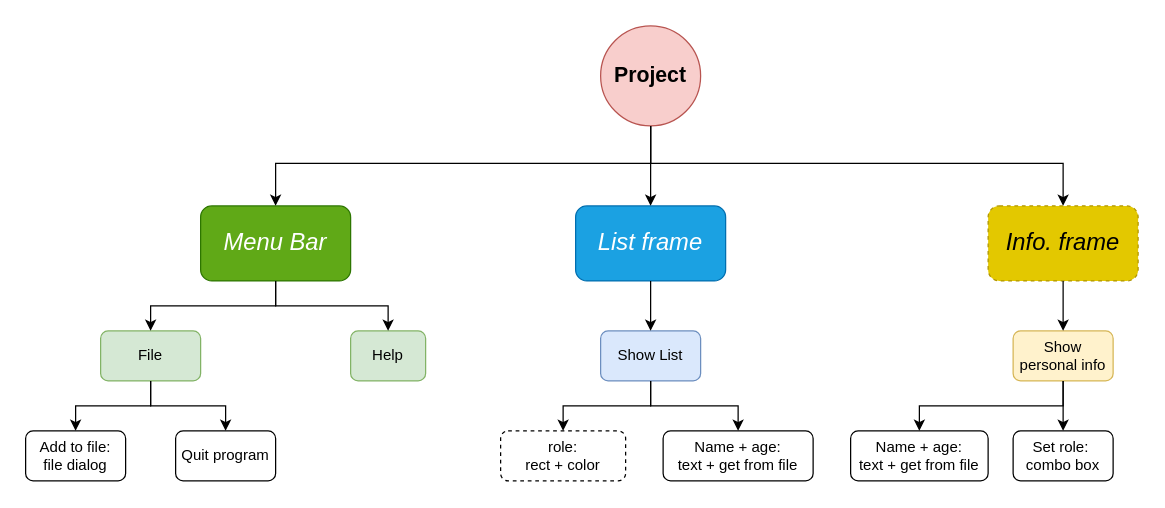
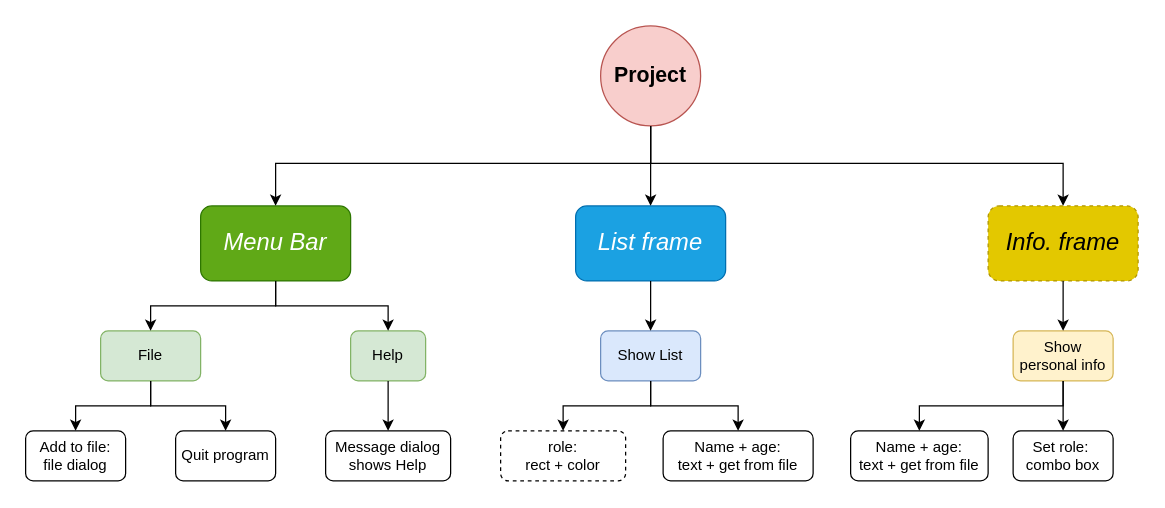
  <mxCell id="0" />
  <mxCell id="1" parent="0" />
  <mxCell id="2" value="Project" style="ellipse;whiteSpace=wrap;html=1;aspect=fixed;fillColor=#f8cecc;strokeColor=#b85450;fontStyle=1;fontSize=17;" vertex="1" parent="1"><mxGeometry x="480" y="20" width="80" height="80" as="geometry" /></mxCell>
  <mxCell id="3" value="Menu Bar" style="rounded=1;whiteSpace=wrap;html=1;fillColor=#60a917;fontColor=#ffffff;strokeColor=#2D7600;fontStyle=2;fontSize=19;" vertex="1" parent="1"><mxGeometry x="160" y="164" width="120" height="60" as="geometry" /></mxCell>
  <mxCell id="4" value="File" style="rounded=1;whiteSpace=wrap;html=1;fillColor=#d5e8d4;strokeColor=#82b366;" vertex="1" parent="1"><mxGeometry x="80" y="264" width="80" height="40" as="geometry" /></mxCell>
  <mxCell id="5" value="Help&lt;br&gt;" style="rounded=1;whiteSpace=wrap;html=1;fillColor=#d5e8d4;strokeColor=#82b366;" vertex="1" parent="1"><mxGeometry x="280" y="264" width="60" height="40" as="geometry" /></mxCell>
  <mxCell id="6" value="List frame" style="rounded=1;whiteSpace=wrap;html=1;fillColor=#1ba1e2;fontColor=#ffffff;strokeColor=#006EAF;fontStyle=2;fontSize=19;" vertex="1" parent="1"><mxGeometry x="460" y="164" width="120" height="60" as="geometry" /></mxCell>
  <mxCell id="7" value="" style="edgeStyle=orthogonalEdgeStyle;rounded=0;orthogonalLoop=1;jettySize=auto;html=1;entryX=0.5;entryY=0;entryDx=0;entryDy=0;exitX=0.5;exitY=1;exitDx=0;exitDy=0;" edge="1" parent="1" source="3" target="5"><mxGeometry relative="1" as="geometry"><mxPoint x="310" y="234" as="sourcePoint" /><mxPoint x="340" y="274" as="targetPoint" /></mxGeometry></mxCell>
  <mxCell id="8" value="" style="endArrow=classic;html=1;rounded=0;exitX=0.5;exitY=1;exitDx=0;exitDy=0;entryX=0.5;entryY=0;entryDx=0;entryDy=0;" edge="1" parent="1" source="2" target="3"><mxGeometry width="50" height="50" relative="1" as="geometry"><mxPoint x="420" y="50" as="sourcePoint" /><mxPoint x="300" y="120" as="targetPoint" /><Array as="points"><mxPoint x="520" y="130" /><mxPoint x="220" y="130" /></Array></mxGeometry></mxCell>
  <mxCell id="9" value="" style="endArrow=classic;html=1;rounded=0;entryX=0.5;entryY=0;entryDx=0;entryDy=0;exitX=0.5;exitY=1;exitDx=0;exitDy=0;" edge="1" parent="1" source="2" target="6"><mxGeometry width="50" height="50" relative="1" as="geometry"><mxPoint x="565" y="60" as="sourcePoint" /><mxPoint x="480" y="120" as="targetPoint" /><Array as="points"><mxPoint x="520" y="130" /></Array></mxGeometry></mxCell>
  <mxCell id="10" value="Info. frame" style="rounded=1;whiteSpace=wrap;html=1;fillColor=#e3c800;fontColor=#000000;strokeColor=#B09500;fontStyle=2;fontSize=19;dashed=1;" vertex="1" parent="1"><mxGeometry x="790" y="164" width="120" height="60" as="geometry" /></mxCell>
  <mxCell id="11" value="Add to file:&lt;br&gt;file dialog" style="rounded=1;whiteSpace=wrap;html=1;" vertex="1" parent="1"><mxGeometry x="20" y="344" width="80" height="40" as="geometry" /></mxCell>
  <mxCell id="12" value="Quit program" style="rounded=1;whiteSpace=wrap;html=1;" vertex="1" parent="1"><mxGeometry x="140" y="344" width="80" height="40" as="geometry" /></mxCell>
+ <mxCell id="13" value="Message dialog shows Help" style="rounded=1;whiteSpace=wrap;html=1;" vertex="1" parent="1"><mxGeometry x="260" y="344" width="100" height="40" as="geometry" /></mxCell>
+ <mxCell id="14" value="" style="edgeStyle=orthogonalEdgeStyle;rounded=0;orthogonalLoop=1;jettySize=auto;html=1;entryX=0.5;entryY=0;entryDx=0;entryDy=0;exitX=0.5;exitY=1;exitDx=0;exitDy=0;" edge="1" parent="1" source="5" target="13"><mxGeometry relative="1" as="geometry"><mxPoint x="310" y="304" as="sourcePoint" /><mxPoint x="320" y="274" as="targetPoint" /></mxGeometry></mxCell>
  <mxCell id="15" value="" style="edgeStyle=orthogonalEdgeStyle;rounded=0;orthogonalLoop=1;jettySize=auto;html=1;entryX=0.5;entryY=0;entryDx=0;entryDy=0;exitX=0.5;exitY=1;exitDx=0;exitDy=0;" edge="1" parent="1" source="4" target="11"><mxGeometry relative="1" as="geometry"><mxPoint x="260" y="244" as="sourcePoint" /><mxPoint x="290" y="284" as="targetPoint" /></mxGeometry></mxCell>
  <mxCell id="16" value="" style="edgeStyle=orthogonalEdgeStyle;rounded=0;orthogonalLoop=1;jettySize=auto;html=1;entryX=0.5;entryY=0;entryDx=0;entryDy=0;exitX=0.5;exitY=1;exitDx=0;exitDy=0;" edge="1" parent="1" source="4" target="12"><mxGeometry relative="1" as="geometry"><mxPoint x="270" y="254" as="sourcePoint" /><mxPoint x="300" y="294" as="targetPoint" /></mxGeometry></mxCell>
  <mxCell id="17" value="Show List" style="rounded=1;whiteSpace=wrap;html=1;fillColor=#dae8fc;strokeColor=#6c8ebf;" vertex="1" parent="1"><mxGeometry x="480" y="264" width="80" height="40" as="geometry" /></mxCell>
  <mxCell id="18" value="role: &lt;br&gt;rect + color" style="rounded=1;whiteSpace=wrap;html=1;dashed=1;" vertex="1" parent="1"><mxGeometry x="400" y="344" width="100" height="40" as="geometry" /></mxCell>
  <mxCell id="19" value="Name + age: &lt;br&gt;text + get from file" style="rounded=1;whiteSpace=wrap;html=1;" vertex="1" parent="1"><mxGeometry x="530" y="344" width="120" height="40" as="geometry" /></mxCell>
  <mxCell id="20" value="Show personal info" style="rounded=1;whiteSpace=wrap;html=1;fillColor=#fff2cc;strokeColor=#d6b656;" vertex="1" parent="1"><mxGeometry x="810" y="264" width="80" height="40" as="geometry" /></mxCell>
  <mxCell id="21" value="Name + age: &lt;br&gt;text + get from file" style="rounded=1;whiteSpace=wrap;html=1;" vertex="1" parent="1"><mxGeometry x="680" y="344" width="110" height="40" as="geometry" /></mxCell>
  <mxCell id="22" value="Set role:&amp;nbsp;&lt;br&gt;combo box" style="rounded=1;whiteSpace=wrap;html=1;" vertex="1" parent="1"><mxGeometry x="810" y="344" width="80" height="40" as="geometry" /></mxCell>
  <mxCell id="23" value="" style="edgeStyle=orthogonalEdgeStyle;rounded=0;orthogonalLoop=1;jettySize=auto;html=1;entryX=0.5;entryY=0;entryDx=0;entryDy=0;exitX=0.5;exitY=1;exitDx=0;exitDy=0;" edge="1" parent="1" source="3" target="4"><mxGeometry relative="1" as="geometry"><mxPoint x="230" y="234" as="sourcePoint" /><mxPoint x="320" y="274" as="targetPoint" /></mxGeometry></mxCell>
  <mxCell id="24" value="" style="endArrow=classic;html=1;rounded=0;exitX=0.5;exitY=1;exitDx=0;exitDy=0;entryX=0.5;entryY=0;entryDx=0;entryDy=0;edgeStyle=orthogonalEdgeStyle;" edge="1" parent="1" source="2" target="10"><mxGeometry width="50" height="50" relative="1" as="geometry"><mxPoint x="530" y="110" as="sourcePoint" /><mxPoint x="230" y="174" as="targetPoint" /><Array as="points"><mxPoint x="520" y="130" /><mxPoint x="850" y="130" /></Array></mxGeometry></mxCell>
  <mxCell id="25" value="" style="edgeStyle=orthogonalEdgeStyle;rounded=0;orthogonalLoop=1;jettySize=auto;html=1;entryX=0.5;entryY=0;entryDx=0;entryDy=0;exitX=0.5;exitY=1;exitDx=0;exitDy=0;" edge="1" parent="1" source="17" target="18"><mxGeometry relative="1" as="geometry"><mxPoint x="130" y="314" as="sourcePoint" /><mxPoint x="190" y="354" as="targetPoint" /></mxGeometry></mxCell>
  <mxCell id="26" value="" style="edgeStyle=orthogonalEdgeStyle;rounded=0;orthogonalLoop=1;jettySize=auto;html=1;entryX=0.5;entryY=0;entryDx=0;entryDy=0;exitX=0.5;exitY=1;exitDx=0;exitDy=0;" edge="1" parent="1" source="17" target="19"><mxGeometry relative="1" as="geometry"><mxPoint x="530" y="314" as="sourcePoint" /><mxPoint x="460" y="354" as="targetPoint" /></mxGeometry></mxCell>
  <mxCell id="27" value="" style="edgeStyle=orthogonalEdgeStyle;rounded=0;orthogonalLoop=1;jettySize=auto;html=1;entryX=0.5;entryY=0;entryDx=0;entryDy=0;exitX=0.5;exitY=1;exitDx=0;exitDy=0;" edge="1" parent="1" source="6" target="17"><mxGeometry relative="1" as="geometry"><mxPoint x="320" y="314" as="sourcePoint" /><mxPoint x="320" y="354" as="targetPoint" /></mxGeometry></mxCell>
  <mxCell id="28" value="" style="edgeStyle=orthogonalEdgeStyle;rounded=0;orthogonalLoop=1;jettySize=auto;html=1;entryX=0.5;entryY=0;entryDx=0;entryDy=0;exitX=0.5;exitY=1;exitDx=0;exitDy=0;" edge="1" parent="1" source="10" target="20"><mxGeometry relative="1" as="geometry"><mxPoint x="530" y="234" as="sourcePoint" /><mxPoint x="530" y="274" as="targetPoint" /></mxGeometry></mxCell>
  <mxCell id="29" value="" style="edgeStyle=orthogonalEdgeStyle;rounded=0;orthogonalLoop=1;jettySize=auto;html=1;entryX=0.5;entryY=0;entryDx=0;entryDy=0;exitX=0.5;exitY=1;exitDx=0;exitDy=0;" edge="1" parent="1" source="20" target="22"><mxGeometry relative="1" as="geometry"><mxPoint x="530" y="314" as="sourcePoint" /><mxPoint x="600" y="354" as="targetPoint" /></mxGeometry></mxCell>
  <mxCell id="30" value="" style="edgeStyle=orthogonalEdgeStyle;rounded=0;orthogonalLoop=1;jettySize=auto;html=1;entryX=0.5;entryY=0;entryDx=0;entryDy=0;exitX=0.5;exitY=1;exitDx=0;exitDy=0;" edge="1" parent="1" source="20" target="21"><mxGeometry relative="1" as="geometry"><mxPoint x="860" y="314" as="sourcePoint" /><mxPoint x="860" y="354" as="targetPoint" /></mxGeometry></mxCell>
